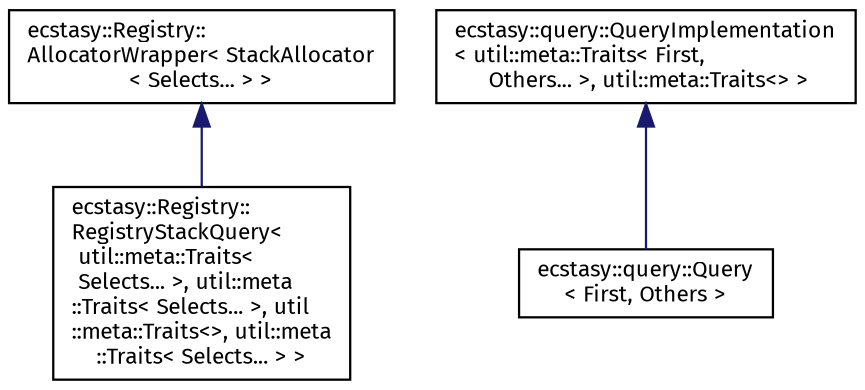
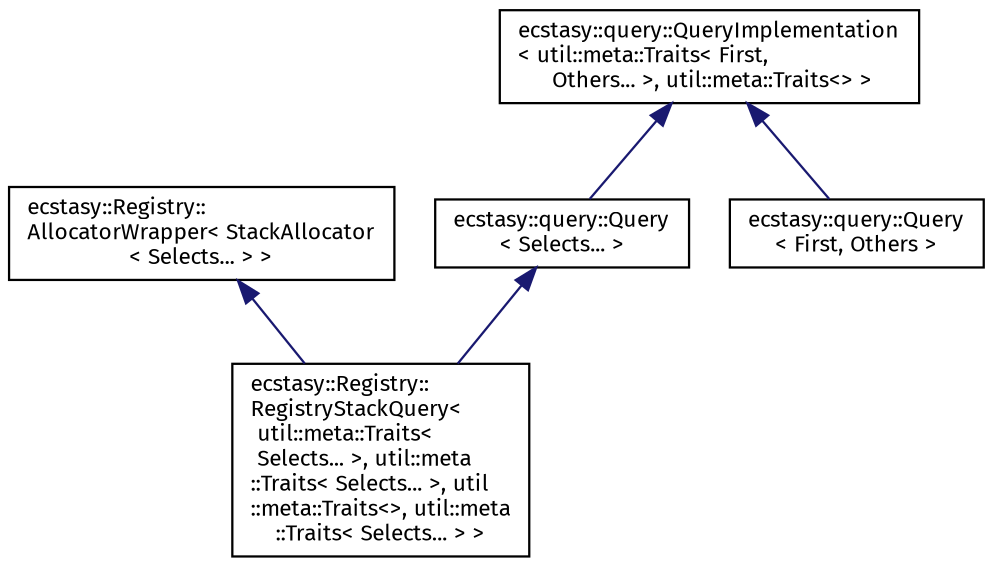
  digraph {
    rankdir=TB
    fontname="Fira Sans"
    node [color=black fillcolor=white fontname="Fira Sans" fontsize=10 shape=record style=filled]
    edge [color=midnightblue dir=back fontname="Fira Sans" fontsize=10 labelfontname=Helvetica labelfontsize=10 style=solid]
    n1 [height=0.2 label="ecstasy::Registry::\lAllocatorWrapper\< StackAllocator\l\< Selects... \> \>" width=0.4]
    n2 [height=0.2 label="ecstasy::Registry::\lRegistryStackQuery\<\l util::meta::Traits\<\l Selects... \>, util::meta\l::Traits\< Selects... \>, util\l::meta::Traits\<\>, util::meta\l::Traits\< Selects... \> \>" width=0.4]
    n3 [height=0.2 label="ecstasy::query::QueryImplementation\l\< util::meta::Traits\< First,\l Others... \>, util::meta::Traits\<\> \>" width=0.4]
+   n4 [height=0.2 label="ecstasy::query::Query\l\< Selects... \>" width=0.4]
    n5 [height=0.2 label="ecstasy::query::Query\l\< First, Others \>" width=0.4]
    n1 -> n2
+   n3 -> n4
    n3 -> n5
+   n4 -> n2
  }
